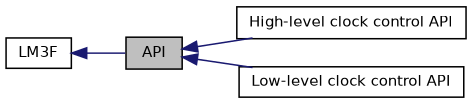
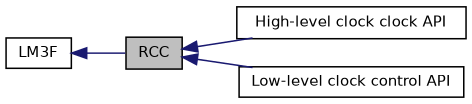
  digraph {
    rankdir=LR
    node [color=black fillcolor=white fontname=Helvetica fontsize=10 shape=record style=filled]
    edge [color=midnightblue dir=back fontname=Helvetica fontsize=10 labelfontname=Helvetica labelfontsize=10 shape=plaintext style=solid]
-   n1 [fillcolor=grey75 fontcolor=black height=0.2 label=API width=0.4]
-   n2 [height=0.2 label="High-level clock control API" width=0.4]
+   n1 [fillcolor=grey75 fontcolor=black height=0.2 label=RCC width=0.4]
+   n2 [height=0.2 label="High-level clock clock API" width=0.4]
    n3 [height=0.2 label="Low-level clock control API" width=0.4]
    n4 [height=0.2 label=LM3F width=0.4]
    n1 -> n2
    n1 -> n3
    n4 -> n1
  }
